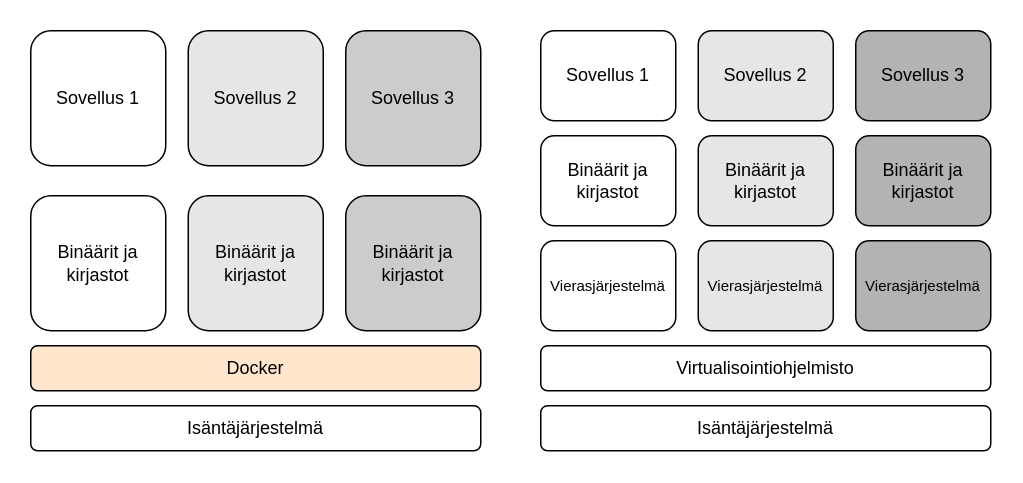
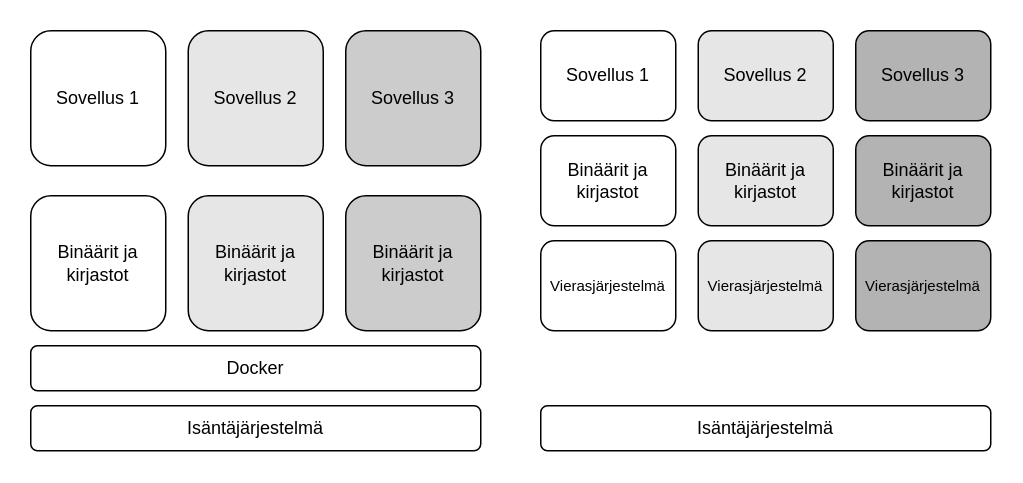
  <mxCell id="0" />
  <mxCell id="1" parent="0" />
  <mxCell id="2" value="Isäntäjärjestelmä" style="rounded=1;whiteSpace=wrap;html=1;" parent="1" vertex="1"><mxGeometry x="20" y="270" width="300" height="30" as="geometry" /></mxCell>
- <mxCell id="3" value="Docker" style="rounded=1;whiteSpace=wrap;html=1;fillColor=#ffe6cc;" parent="1" vertex="1"><mxGeometry x="20" y="230" width="300" height="30" as="geometry" /></mxCell>
+ <mxCell id="3" value="Docker" style="rounded=1;whiteSpace=wrap;html=1;" parent="1" vertex="1"><mxGeometry x="20" y="230" width="300" height="30" as="geometry" /></mxCell>
  <mxCell id="4" value="Binäärit ja kirjastot" style="rounded=1;whiteSpace=wrap;html=1;" parent="1" vertex="1"><mxGeometry x="20" y="130" width="90" height="90" as="geometry" /></mxCell>
  <mxCell id="5" value="Binäärit ja kirjastot" style="rounded=1;whiteSpace=wrap;html=1;fillColor=#CCCCCC;" parent="1" vertex="1"><mxGeometry x="230" y="130" width="90" height="90" as="geometry" /></mxCell>
  <mxCell id="6" value="Binäärit ja kirjastot" style="rounded=1;whiteSpace=wrap;html=1;fillColor=#E6E6E6;" parent="1" vertex="1"><mxGeometry x="125" y="130" width="90" height="90" as="geometry" /></mxCell>
  <mxCell id="7" value="Sovellus 1" style="rounded=1;whiteSpace=wrap;html=1;" parent="1" vertex="1"><mxGeometry x="20" y="20" width="90" height="90" as="geometry" /></mxCell>
  <mxCell id="8" value="Sovellus 2" style="rounded=1;whiteSpace=wrap;html=1;fillColor=#E6E6E6;" parent="1" vertex="1"><mxGeometry x="125" y="20" width="90" height="90" as="geometry" /></mxCell>
  <mxCell id="9" value="Sovellus 3" style="rounded=1;whiteSpace=wrap;html=1;fillColor=#CCCCCC;" parent="1" vertex="1"><mxGeometry x="230" y="20" width="90" height="90" as="geometry" /></mxCell>
  <mxCell id="10" value="Isäntäjärjestelmä" style="rounded=1;whiteSpace=wrap;html=1;" parent="1" vertex="1"><mxGeometry x="360" y="270" width="300" height="30" as="geometry" /></mxCell>
- <mxCell id="11" value="Virtualisointiohjelmisto" style="rounded=1;whiteSpace=wrap;html=1;" parent="1" vertex="1"><mxGeometry x="360" y="230" width="300" height="30" as="geometry" /></mxCell>
  <mxCell id="12" value="&lt;font style=&quot;font-size: 10px&quot;&gt;Vierasjärjestelmä&lt;/font&gt;" style="rounded=1;whiteSpace=wrap;html=1;" parent="1" vertex="1"><mxGeometry x="360" y="160" width="90" height="60" as="geometry" /></mxCell>
  <mxCell id="13" value="&lt;font style=&quot;font-size: 10px&quot;&gt;Vierasjärjestelmä&lt;/font&gt;" style="rounded=1;whiteSpace=wrap;html=1;fillColor=#B3B3B3;" parent="1" vertex="1"><mxGeometry x="570" y="160" width="90" height="60" as="geometry" /></mxCell>
  <mxCell id="14" value="&lt;font style=&quot;font-size: 10px&quot;&gt;Vierasjärjestelmä&lt;/font&gt;" style="rounded=1;whiteSpace=wrap;html=1;fillColor=#E6E6E6;" parent="1" vertex="1"><mxGeometry x="465" y="160" width="90" height="60" as="geometry" /></mxCell>
  <mxCell id="15" value="Binäärit ja kirjastot" style="rounded=1;whiteSpace=wrap;html=1;" parent="1" vertex="1"><mxGeometry x="360" y="90" width="90" height="60" as="geometry" /></mxCell>
  <mxCell id="16" value="Binäärit ja kirjastot" style="rounded=1;whiteSpace=wrap;html=1;fillColor=#B3B3B3;" parent="1" vertex="1"><mxGeometry x="570" y="90" width="90" height="60" as="geometry" /></mxCell>
  <mxCell id="17" value="Binäärit ja kirjastot" style="rounded=1;whiteSpace=wrap;html=1;fillColor=#E6E6E6;" parent="1" vertex="1"><mxGeometry x="465" y="90" width="90" height="60" as="geometry" /></mxCell>
  <mxCell id="18" value="Sovellus 1" style="rounded=1;whiteSpace=wrap;html=1;" parent="1" vertex="1"><mxGeometry x="360" y="20" width="90" height="60" as="geometry" /></mxCell>
  <mxCell id="19" value="Sovellus 2" style="rounded=1;whiteSpace=wrap;html=1;fillColor=#E6E6E6;" parent="1" vertex="1"><mxGeometry x="465" y="20" width="90" height="60" as="geometry" /></mxCell>
  <mxCell id="20" value="Sovellus 3" style="rounded=1;whiteSpace=wrap;html=1;fillColor=#B3B3B3;" parent="1" vertex="1"><mxGeometry x="570" y="20" width="90" height="60" as="geometry" /></mxCell>
